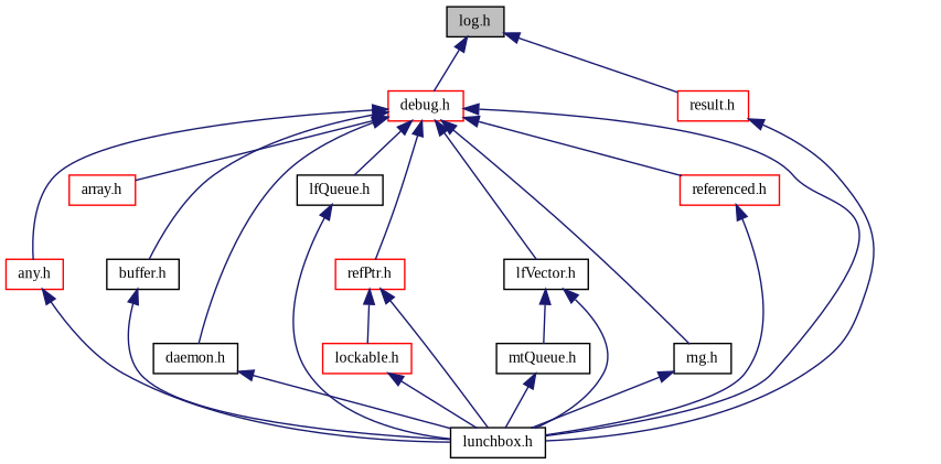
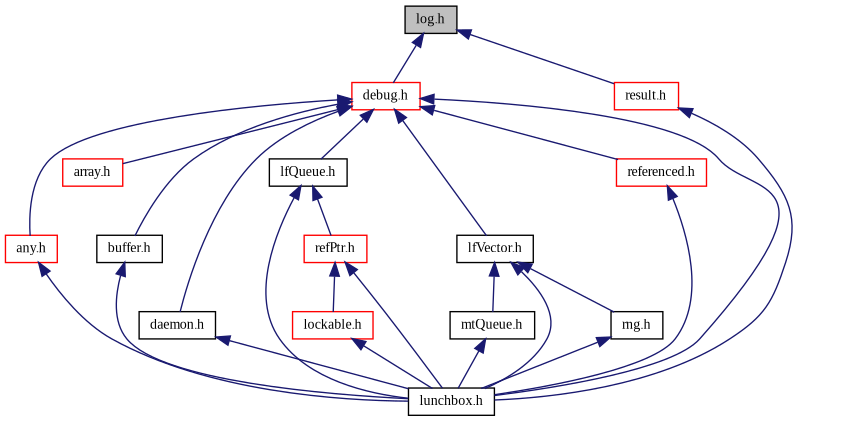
  digraph {
    fontname="Liberation Serif"
    node [color=black fillcolor=white fontname="Liberation Serif" fontsize=10 shape=record style=filled]
    edge [color=midnightblue dir=back fontname="Liberation Serif" fontsize=10 labelfontname=Sans labelfontsize=10 style=solid]
    n1 [fillcolor=grey75 fontcolor=black height=0.2 label="log.h" width=0.4]
    n2 [color=red height=0.2 label="debug.h" width=0.4]
    n3 [color=red height=0.2 label="result.h" width=0.4]
    n4 [height=0.2 label="lunchbox.h" width=0.4]
    n5 [color=red height=0.2 label="any.h" width=0.4]
    n6 [color=red height=0.2 label="array.h" width=0.4]
    n7 [height=0.2 label="buffer.h" width=0.4]
    n8 [height=0.2 label="daemon.h" width=0.4]
    n9 [height=0.2 label="lfQueue.h" width=0.4]
    n10 [height=0.2 label="lfVector.h" width=0.4]
    n11 [color=red height=0.2 label="referenced.h" width=0.4]
    n12 [color=red height=0.2 label="refPtr.h" width=0.4]
    n13 [height=0.2 label="rng.h" width=0.4]
    n14 [color=red height=0.2 label="lockable.h" width=0.4]
    n15 [height=0.2 label="mtQueue.h" width=0.4]
    n1 -> n2
    n1 -> n3
    n2 -> n4
    n2 -> n5
    n2 -> n6
    n2 -> n7
    n2 -> n8
    n2 -> n9
    n2 -> n10
    n2 -> n11
-   n2 -> n12
-   n2 -> n13
+   n9 -> n12
+   n10 -> n13
    n3 -> n4
    n5 -> n4
    n7 -> n4
    n8 -> n4
    n9 -> n4
    n10 -> n4
    n10 -> n15
    n11 -> n4
    n12 -> n4
    n12 -> n14
    n13 -> n4
    n14 -> n4
    n15 -> n4
  }
